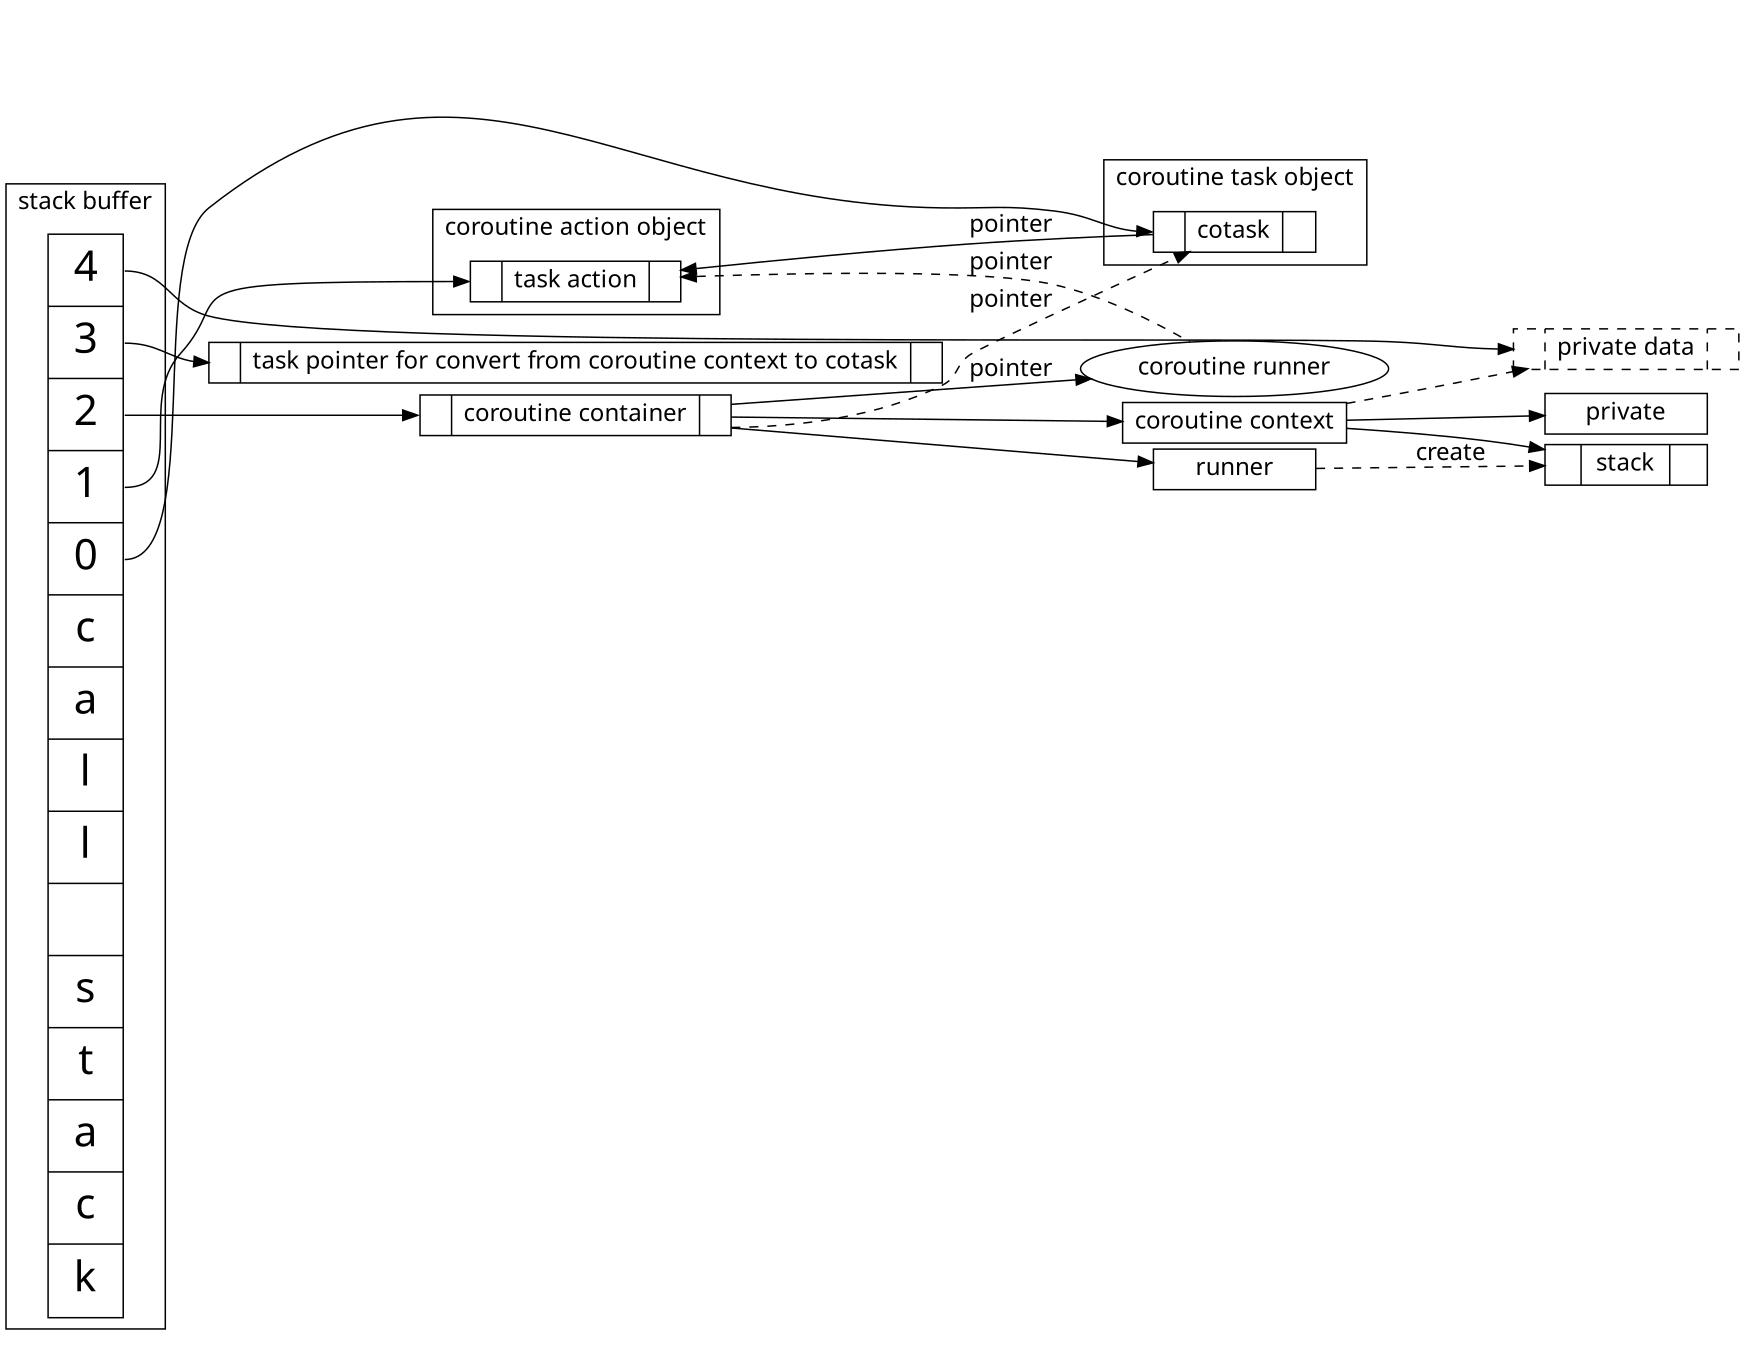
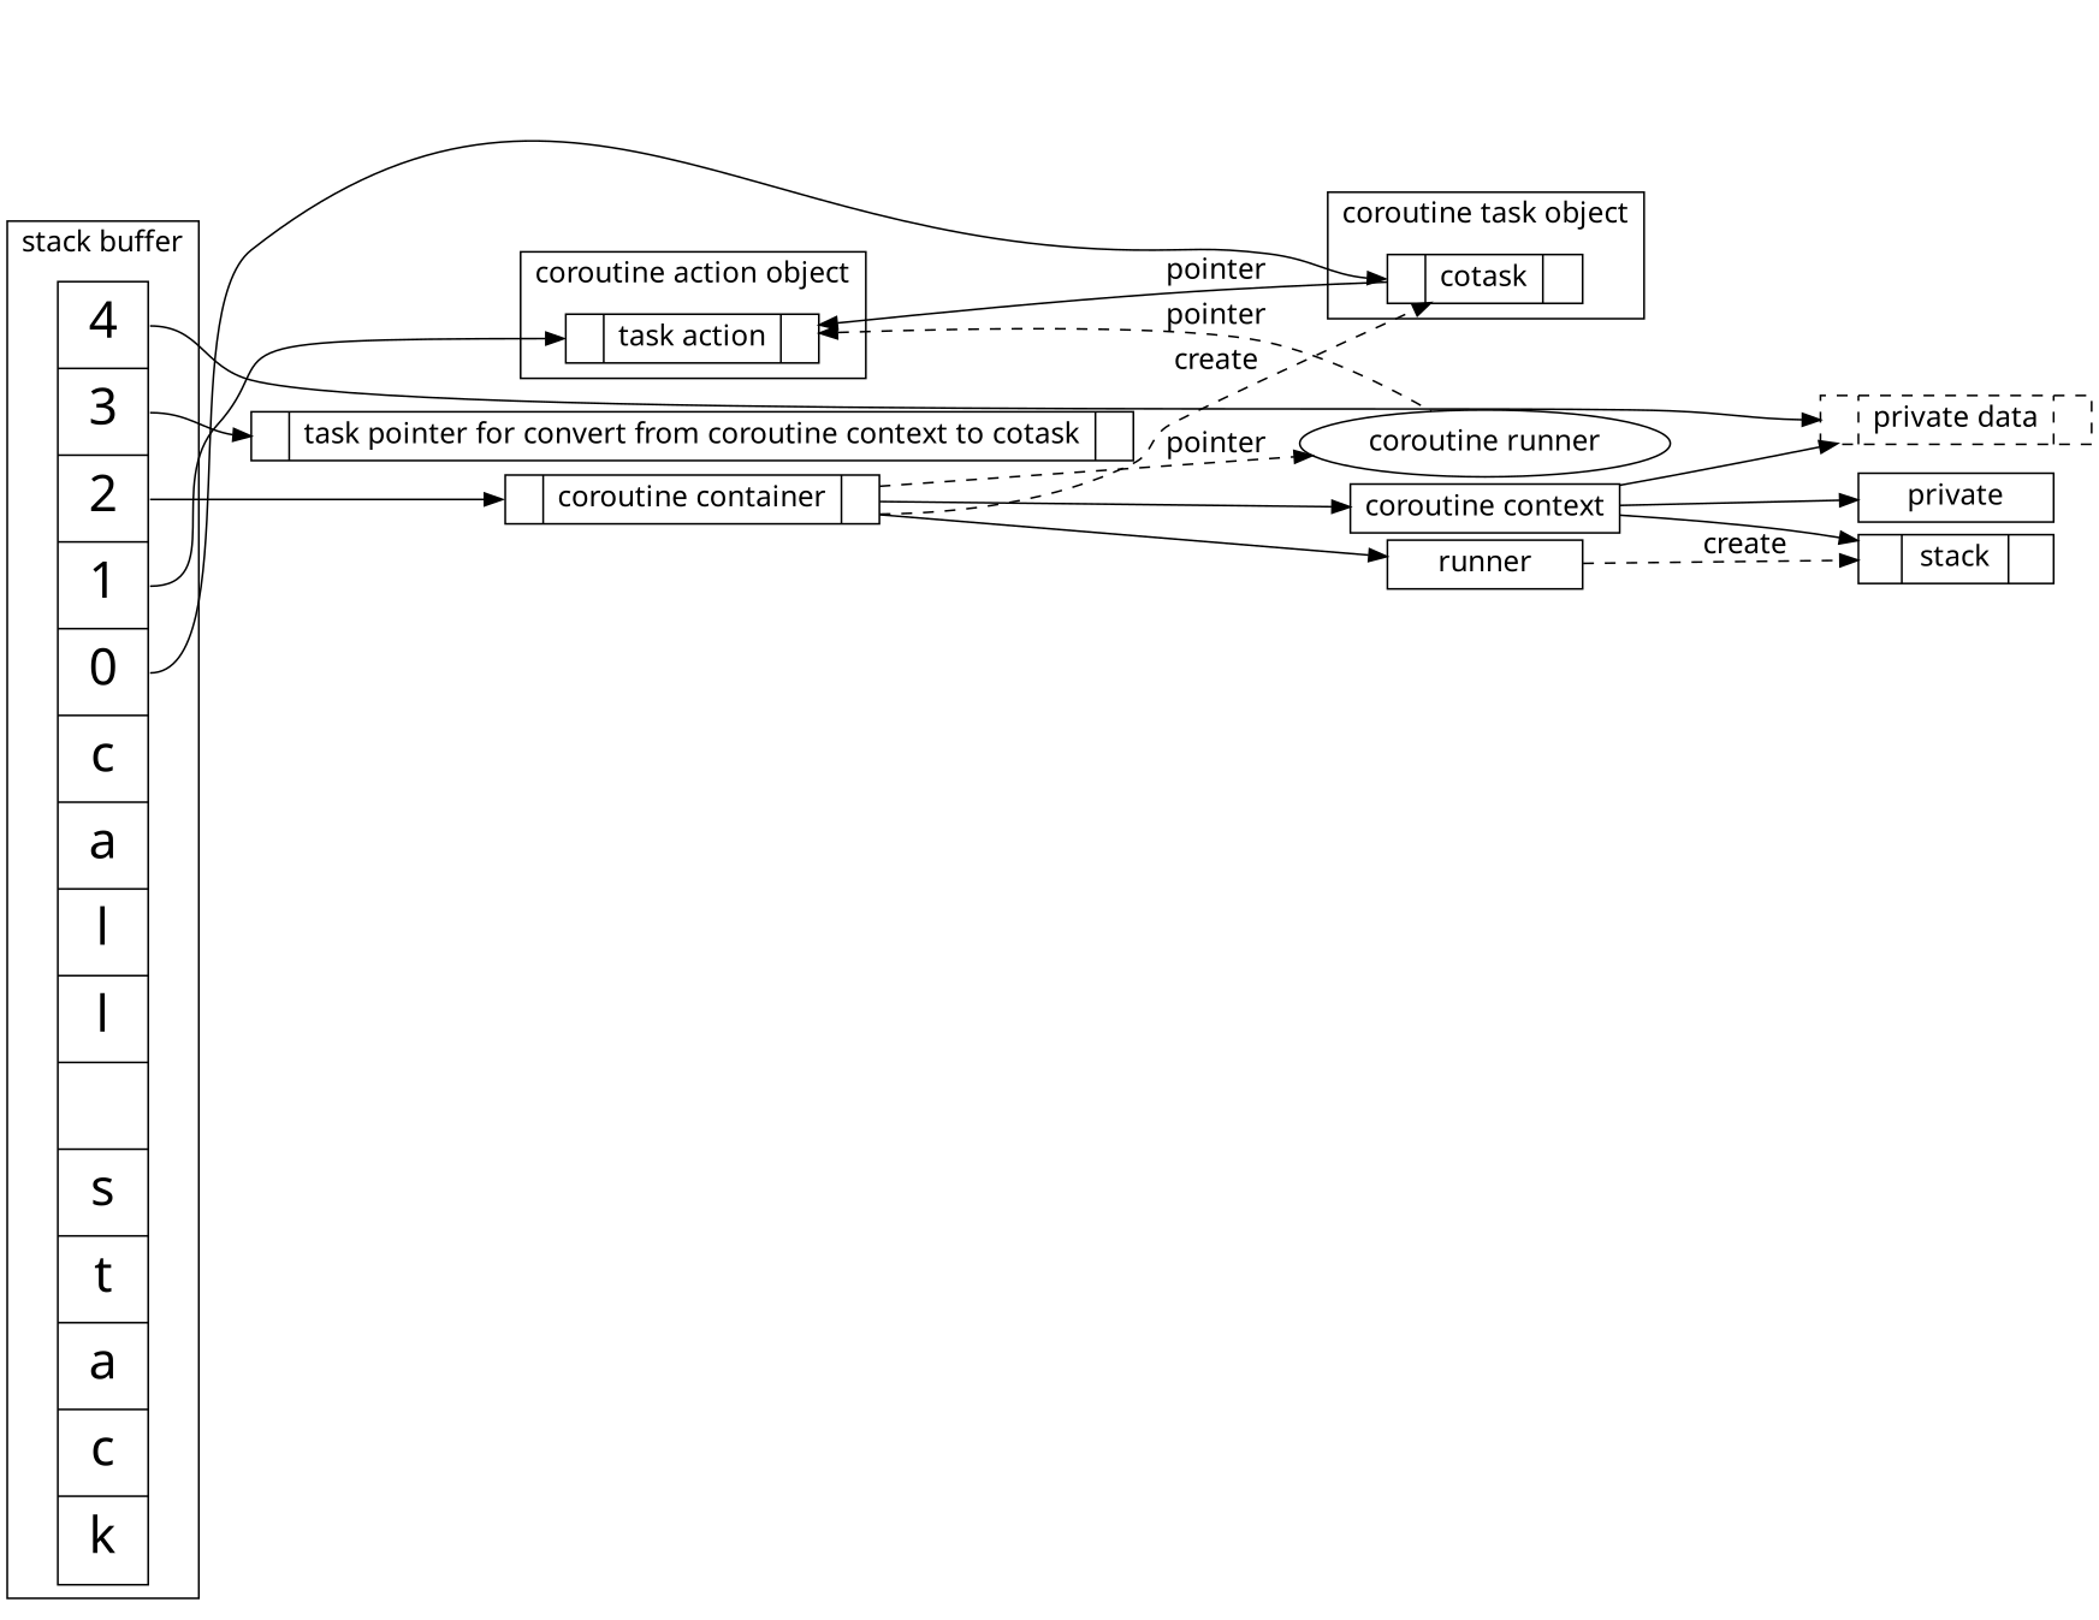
  digraph {
    fontname="Noto Sans, DejaVu Sans Mono, Noto Sans Mono CJK SC"
    fontsize=16
    nodesep=.05
    rankdir=LR
    node [fontname="Noto Sans, DejaVu Sans Mono, Noto Sans Mono CJK SC" fontsize=16 shape=record]
    edge [fontname="Noto Sans, DejaVu Sans Mono, Noto Sans Mono CJK SC" fontsize=16]
    n1 [fontsize=28 height=10 label="<f0>4|<f1>3|<f2>2|<f3>1|<f4>0|<f5>c|a|l|l| |s|t|a|c|k" width=0.7]
    n2 [height=.1 label="{<n> |task action|<p> }" width=1.5]
    n3 [height=.1 label="{<n> |cotask|<p> }" width=1.5]
    n4 [height=.1 label="{<n> |task pointer for convert from coroutine context to cotask|<p> }" width=1.5]
    n5 [height=.1 label="{<n> |coroutine container|<p> }" width=1.5]
    n6 [height=.1 label="{<n> |private data|<p> }" style=dashed width=1.5]
    n7 [height=.1 label="coroutine runner" shape=ellipse width=1.5]
    n8 [height=.1 label="coroutine context" width=1.5]
    n9 [height=.1 label=runner width=1.5]
    n10 [height=.1 label=private width=1.5]
    n11 [height=.1 label="{<n> |stack|<p> }" width=1.5]
    subgraph cluster_1 {
      label="stack buffer"
      n1
    }
    subgraph cluster_2 {
      label="coroutine action object"
      n2
    }
    subgraph cluster_3 {
      label="coroutine task object"
      n3
    }
    n1 -> n2 [headport=n tailport=f3]
    n1 -> n3 [headport=n tailport=f4]
    n1 -> n4 [headport=n tailport=f1]
    n1 -> n5 [headport=n tailport=f2]
    n1 -> n6 [headport=n tailport=f0]
    n2 -> n3 [dir=back label=pointer style=solid]
    n2 -> n7 [dir=back label=pointer style=dashed]
-   n5 -> n3 [label=pointer style=dashed]
-   n5 -> n7 [label=pointer style=solid]
+   n5 -> n3 [label=create style=dashed]
+   n5 -> n7 [label=pointer style=dashed]
    n5 -> n8
    n5 -> n9
-   n8 -> n6 [style=dashed]
+   n8 -> n6
    n8 -> n10
    n8 -> n11
    n9 -> n11 [label=create style=dashed]
  }
